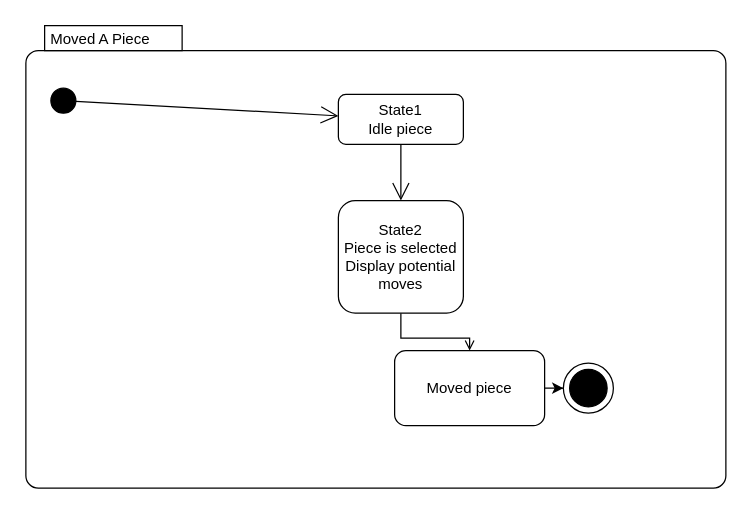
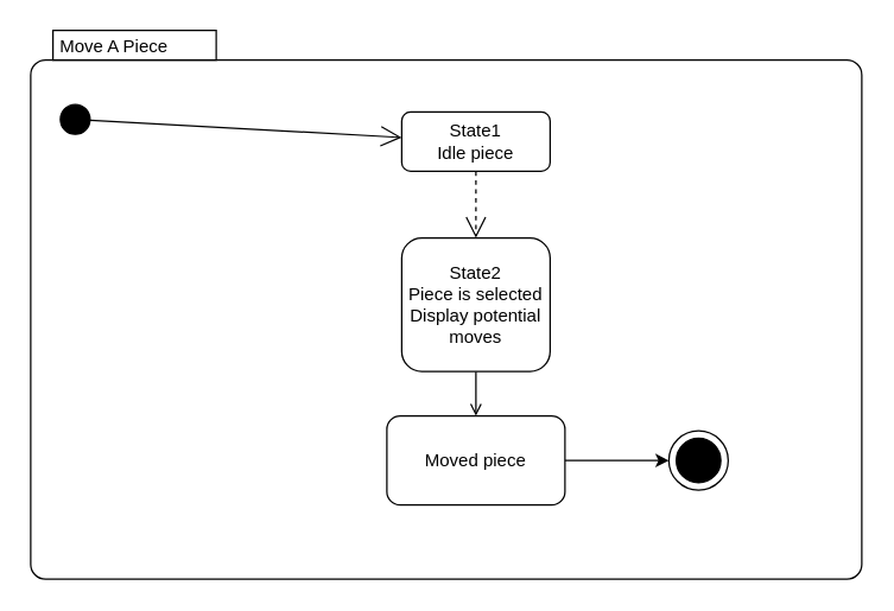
  <mxCell id="0" />
  <mxCell id="1" parent="0" />
- <mxCell id="2" value="Moved A Piece" style="shape=mxgraph.sysml.compState;align=left;verticalAlign=top;spacingTop=-3;spacingLeft=18;strokeWidth=1;recursiveResize=0;" vertex="1" parent="1"><mxGeometry x="20" y="20" width="560" height="370" as="geometry" /></mxCell>
+ <mxCell id="2" value="Move A Piece" style="shape=mxgraph.sysml.compState;align=left;verticalAlign=top;spacingTop=-3;spacingLeft=18;strokeWidth=1;recursiveResize=0;" vertex="1" parent="1"><mxGeometry x="20" y="20" width="560" height="370" as="geometry" /></mxCell>
  <mxCell id="3" value="" style="shape=ellipse;html=1;fillColor=#000000;verticalLabelPosition=bottom;labelBackgroundColor=#ffffff;verticalAlign=top;" vertex="1" parent="2"><mxGeometry x="20" y="50" width="20" height="20" as="geometry" /></mxCell>
  <mxCell id="4" value="State1&lt;br&gt;Idle piece" style="strokeColor=inherit;fillColor=inherit;gradientColor=inherit;shape=rect;html=1;rounded=1;whiteSpace=wrap;align=center;" vertex="1" parent="2"><mxGeometry x="250" y="55" width="100" height="40" as="geometry" /></mxCell>
  <mxCell id="5" value="" style="edgeStyle=orthogonalEdgeStyle;rounded=0;orthogonalLoop=1;jettySize=auto;html=1;endArrow=open;" edge="1" parent="2" source="6" target="10"><mxGeometry relative="1" as="geometry" /></mxCell>
  <mxCell id="6" value="State2&lt;br&gt;Piece is selected&lt;br&gt;Display potential moves" style="strokeColor=inherit;fillColor=inherit;gradientColor=inherit;shape=rect;html=1;rounded=1;whiteSpace=wrap;align=center;" vertex="1" parent="2"><mxGeometry x="250" y="140" width="100" height="90" as="geometry" /></mxCell>
  <mxCell id="7" value="" style="strokeColor=inherit;fillColor=inherit;gradientColor=inherit;edgeStyle=none;html=1;endArrow=open;endSize=12;rounded=0;" edge="1" parent="2" source="3" target="4"><mxGeometry relative="1" as="geometry" /></mxCell>
- <mxCell id="8" value="" style="strokeColor=inherit;fillColor=inherit;gradientColor=inherit;edgeStyle=none;html=1;endArrow=open;endSize=12;rounded=0;" edge="1" parent="2" source="4" target="6"><mxGeometry relative="1" as="geometry" /></mxCell>
+ <mxCell id="8" value="" style="strokeColor=inherit;fillColor=inherit;gradientColor=inherit;edgeStyle=none;html=1;endArrow=open;endSize=12;rounded=0;dashed=1;" edge="1" parent="2" source="4" target="6"><mxGeometry relative="1" as="geometry" /></mxCell>
  <mxCell id="9" value="" style="edgeStyle=orthogonalEdgeStyle;rounded=0;orthogonalLoop=1;jettySize=auto;html=1;" edge="1" parent="2" source="10" target="11"><mxGeometry relative="1" as="geometry" /></mxCell>
- <mxCell id="10" value="Moved piece" style="rounded=1;whiteSpace=wrap;html=1;" vertex="1" parent="2"><mxGeometry x="295" y="260" width="120" height="60" as="geometry" /></mxCell>
+ <mxCell id="10" value="Moved piece" style="rounded=1;whiteSpace=wrap;html=1;" vertex="1" parent="2"><mxGeometry x="240" y="260" width="120" height="60" as="geometry" /></mxCell>
  <mxCell id="11" value="" style="shape=mxgraph.sysml.actFinal;html=1;verticalLabelPosition=bottom;labelBackgroundColor=#ffffff;verticalAlign=top;" vertex="1" parent="2"><mxGeometry x="430" y="270" width="40" height="40" as="geometry" /></mxCell>
